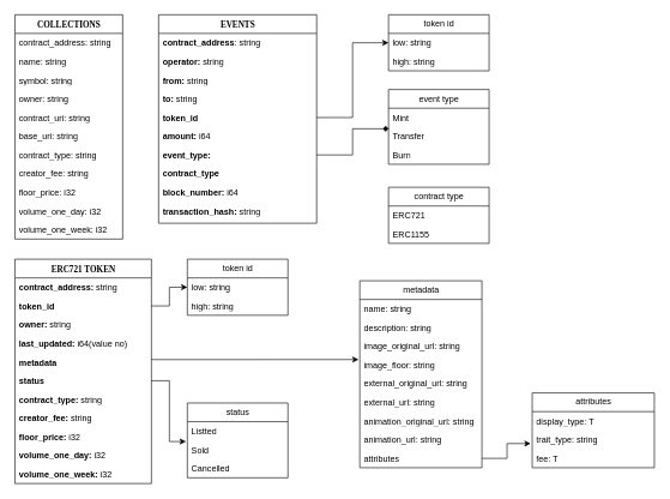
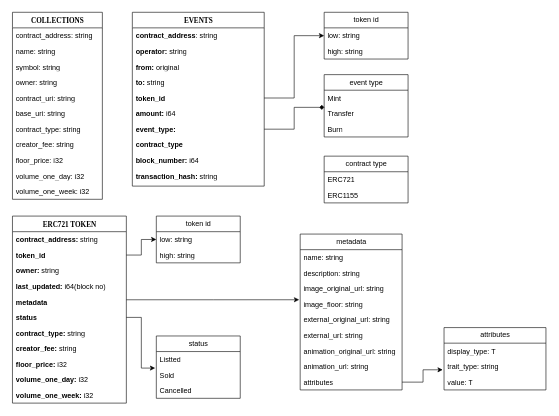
  <mxCell id="0" />
  <mxCell id="1" parent="0" />
  <mxCell id="2" value="COLLECTIONS" style="swimlane;html=1;fontStyle=1;align=center;verticalAlign=top;childLayout=stackLayout;horizontal=1;startSize=26;horizontalStack=0;resizeParent=1;resizeLast=0;collapsible=1;marginBottom=0;swimlaneFillColor=#ffffff;rounded=0;shadow=0;comic=0;labelBackgroundColor=none;strokeWidth=1;fillColor=none;fontFamily=Verdana;fontSize=12" parent="1" vertex="1"><mxGeometry x="20" y="20" width="150" height="312" as="geometry"><mxRectangle x="40" y="40" width="140" height="30" as="alternateBounds" /></mxGeometry></mxCell>
  <mxCell id="3" value="contract_address: string" style="text;html=1;strokeColor=none;fillColor=none;align=left;verticalAlign=top;spacingLeft=4;spacingRight=4;whiteSpace=wrap;overflow=hidden;rotatable=0;points=[[0,0.5],[1,0.5]];portConstraint=eastwest;" parent="2" vertex="1"><mxGeometry y="26" width="150" height="26" as="geometry" /></mxCell>
  <mxCell id="4" value="name: string&lt;br&gt;" style="text;html=1;strokeColor=none;fillColor=none;align=left;verticalAlign=top;spacingLeft=4;spacingRight=4;whiteSpace=wrap;overflow=hidden;rotatable=0;points=[[0,0.5],[1,0.5]];portConstraint=eastwest;" parent="2" vertex="1"><mxGeometry y="52" width="150" height="26" as="geometry" /></mxCell>
  <mxCell id="5" value="symbol: string" style="text;html=1;strokeColor=none;fillColor=none;align=left;verticalAlign=top;spacingLeft=4;spacingRight=4;whiteSpace=wrap;overflow=hidden;rotatable=0;points=[[0,0.5],[1,0.5]];portConstraint=eastwest;" parent="2" vertex="1"><mxGeometry y="78" width="150" height="26" as="geometry" /></mxCell>
  <mxCell id="6" value="owner: string" style="text;html=1;strokeColor=none;fillColor=none;align=left;verticalAlign=top;spacingLeft=4;spacingRight=4;whiteSpace=wrap;overflow=hidden;rotatable=0;points=[[0,0.5],[1,0.5]];portConstraint=eastwest;" parent="2" vertex="1"><mxGeometry y="104" width="150" height="26" as="geometry" /></mxCell>
  <mxCell id="7" value="contract_uri: string" style="text;html=1;strokeColor=none;fillColor=none;align=left;verticalAlign=top;spacingLeft=4;spacingRight=4;whiteSpace=wrap;overflow=hidden;rotatable=0;points=[[0,0.5],[1,0.5]];portConstraint=eastwest;" parent="2" vertex="1"><mxGeometry y="130" width="150" height="26" as="geometry" /></mxCell>
  <mxCell id="8" value="base_uri: string" style="text;html=1;strokeColor=none;fillColor=none;align=left;verticalAlign=top;spacingLeft=4;spacingRight=4;whiteSpace=wrap;overflow=hidden;rotatable=0;points=[[0,0.5],[1,0.5]];portConstraint=eastwest;" parent="2" vertex="1"><mxGeometry y="156" width="150" height="26" as="geometry" /></mxCell>
  <mxCell id="9" value="contract_type: string&lt;span style=&quot;white-space: pre;&quot;&gt; &lt;/span&gt;" style="text;html=1;strokeColor=none;fillColor=none;align=left;verticalAlign=top;spacingLeft=4;spacingRight=4;whiteSpace=wrap;overflow=hidden;rotatable=0;points=[[0,0.5],[1,0.5]];portConstraint=eastwest;" parent="2" vertex="1"><mxGeometry y="182" width="150" height="26" as="geometry" /></mxCell>
  <mxCell id="10" value="creator_fee: string" style="text;html=1;strokeColor=none;fillColor=none;align=left;verticalAlign=top;spacingLeft=4;spacingRight=4;whiteSpace=wrap;overflow=hidden;rotatable=0;points=[[0,0.5],[1,0.5]];portConstraint=eastwest;" vertex="1" parent="2"><mxGeometry y="208" width="150" height="26" as="geometry" /></mxCell>
  <mxCell id="11" value="floor_price: i32" style="text;html=1;strokeColor=none;fillColor=none;align=left;verticalAlign=top;spacingLeft=4;spacingRight=4;whiteSpace=wrap;overflow=hidden;rotatable=0;points=[[0,0.5],[1,0.5]];portConstraint=eastwest;" vertex="1" parent="2"><mxGeometry y="234" width="150" height="26" as="geometry" /></mxCell>
  <mxCell id="12" value="volume_one_day: i32" style="text;html=1;strokeColor=none;fillColor=none;align=left;verticalAlign=top;spacingLeft=4;spacingRight=4;whiteSpace=wrap;overflow=hidden;rotatable=0;points=[[0,0.5],[1,0.5]];portConstraint=eastwest;" vertex="1" parent="2"><mxGeometry y="260" width="150" height="26" as="geometry" /></mxCell>
  <mxCell id="13" value="volume_one_week: i32" style="text;html=1;strokeColor=none;fillColor=none;align=left;verticalAlign=top;spacingLeft=4;spacingRight=4;whiteSpace=wrap;overflow=hidden;rotatable=0;points=[[0,0.5],[1,0.5]];portConstraint=eastwest;" vertex="1" parent="2"><mxGeometry y="286" width="150" height="26" as="geometry" /></mxCell>
  <mxCell id="14" value="EVENTS" style="swimlane;html=1;fontStyle=1;align=center;verticalAlign=top;childLayout=stackLayout;horizontal=1;startSize=26;horizontalStack=0;resizeParent=1;resizeLast=0;collapsible=1;marginBottom=0;swimlaneFillColor=#ffffff;rounded=0;shadow=0;comic=0;labelBackgroundColor=none;strokeWidth=1;fillColor=none;fontFamily=Verdana;fontSize=12" vertex="1" parent="1"><mxGeometry x="220" y="20" width="220" height="290" as="geometry"><mxRectangle x="240" y="40" width="90" height="30" as="alternateBounds" /></mxGeometry></mxCell>
  <mxCell id="15" value="&lt;b&gt;contract_address&lt;/b&gt;: string" style="text;html=1;strokeColor=none;fillColor=none;align=left;verticalAlign=top;spacingLeft=4;spacingRight=4;whiteSpace=wrap;overflow=hidden;rotatable=0;points=[[0,0.5],[1,0.5]];portConstraint=eastwest;" vertex="1" parent="14"><mxGeometry y="26" width="220" height="26" as="geometry" /></mxCell>
  <mxCell id="16" value="&lt;b&gt;operator: &lt;/b&gt;string" style="text;html=1;strokeColor=none;fillColor=none;align=left;verticalAlign=top;spacingLeft=4;spacingRight=4;whiteSpace=wrap;overflow=hidden;rotatable=0;points=[[0,0.5],[1,0.5]];portConstraint=eastwest;" vertex="1" parent="14"><mxGeometry y="52" width="220" height="26" as="geometry" /></mxCell>
- <mxCell id="17" value="&lt;b&gt;from:&lt;/b&gt; string" style="text;html=1;strokeColor=none;fillColor=none;align=left;verticalAlign=top;spacingLeft=4;spacingRight=4;whiteSpace=wrap;overflow=hidden;rotatable=0;points=[[0,0.5],[1,0.5]];portConstraint=eastwest;" vertex="1" parent="14"><mxGeometry y="78" width="220" height="26" as="geometry" /></mxCell>
+ <mxCell id="17" value="&lt;b&gt;from:&lt;/b&gt; original" style="text;html=1;strokeColor=none;fillColor=none;align=left;verticalAlign=top;spacingLeft=4;spacingRight=4;whiteSpace=wrap;overflow=hidden;rotatable=0;points=[[0,0.5],[1,0.5]];portConstraint=eastwest;" vertex="1" parent="14"><mxGeometry y="78" width="220" height="26" as="geometry" /></mxCell>
  <mxCell id="18" value="&lt;b&gt;to: &lt;/b&gt;string" style="text;html=1;strokeColor=none;fillColor=none;align=left;verticalAlign=top;spacingLeft=4;spacingRight=4;whiteSpace=wrap;overflow=hidden;rotatable=0;points=[[0,0.5],[1,0.5]];portConstraint=eastwest;" vertex="1" parent="14"><mxGeometry y="104" width="220" height="26" as="geometry" /></mxCell>
  <mxCell id="19" value="&lt;b&gt;token_id&lt;/b&gt;" style="text;html=1;strokeColor=none;fillColor=none;align=left;verticalAlign=top;spacingLeft=4;spacingRight=4;whiteSpace=wrap;overflow=hidden;rotatable=0;points=[[0,0.5],[1,0.5]];portConstraint=eastwest;" vertex="1" parent="14"><mxGeometry y="130" width="220" height="26" as="geometry" /></mxCell>
  <mxCell id="20" value="&lt;b&gt;amount:&lt;/b&gt; i64" style="text;html=1;strokeColor=none;fillColor=none;align=left;verticalAlign=top;spacingLeft=4;spacingRight=4;whiteSpace=wrap;overflow=hidden;rotatable=0;points=[[0,0.5],[1,0.5]];portConstraint=eastwest;" vertex="1" parent="14"><mxGeometry y="156" width="220" height="26" as="geometry" /></mxCell>
  <mxCell id="21" value="&lt;b&gt;event_type:&lt;/b&gt;&amp;nbsp;" style="text;html=1;strokeColor=none;fillColor=none;align=left;verticalAlign=top;spacingLeft=4;spacingRight=4;whiteSpace=wrap;overflow=hidden;rotatable=0;points=[[0,0.5],[1,0.5]];portConstraint=eastwest;" vertex="1" parent="14"><mxGeometry y="182" width="220" height="26" as="geometry" /></mxCell>
  <mxCell id="22" value="&lt;b&gt;contract_type&lt;/b&gt;" style="text;html=1;strokeColor=none;fillColor=none;align=left;verticalAlign=top;spacingLeft=4;spacingRight=4;whiteSpace=wrap;overflow=hidden;rotatable=0;points=[[0,0.5],[1,0.5]];portConstraint=eastwest;" vertex="1" parent="14"><mxGeometry y="208" width="220" height="26" as="geometry" /></mxCell>
  <mxCell id="23" value="&lt;b&gt;block_number:&lt;/b&gt; i64" style="text;html=1;strokeColor=none;fillColor=none;align=left;verticalAlign=top;spacingLeft=4;spacingRight=4;whiteSpace=wrap;overflow=hidden;rotatable=0;points=[[0,0.5],[1,0.5]];portConstraint=eastwest;" vertex="1" parent="14"><mxGeometry y="234" width="220" height="26" as="geometry" /></mxCell>
  <mxCell id="24" value="&lt;b&gt;transaction_hash: &lt;/b&gt;string" style="text;html=1;strokeColor=none;fillColor=none;align=left;verticalAlign=top;spacingLeft=4;spacingRight=4;whiteSpace=wrap;overflow=hidden;rotatable=0;points=[[0,0.5],[1,0.5]];portConstraint=eastwest;" vertex="1" parent="14"><mxGeometry y="260" width="220" height="26" as="geometry" /></mxCell>
  <mxCell id="25" value="ERC721 TOKEN" style="swimlane;html=1;fontStyle=1;align=center;verticalAlign=top;childLayout=stackLayout;horizontal=1;startSize=26;horizontalStack=0;resizeParent=1;resizeLast=0;collapsible=1;marginBottom=0;swimlaneFillColor=#ffffff;rounded=0;shadow=0;comic=0;labelBackgroundColor=none;strokeWidth=1;fillColor=none;fontFamily=Verdana;fontSize=12" vertex="1" parent="1"><mxGeometry x="20" y="360" width="190" height="312" as="geometry" /></mxCell>
  <mxCell id="26" value="&lt;b&gt;contract_address: &lt;/b&gt;string" style="text;html=1;strokeColor=none;fillColor=none;align=left;verticalAlign=top;spacingLeft=4;spacingRight=4;whiteSpace=wrap;overflow=hidden;rotatable=0;points=[[0,0.5],[1,0.5]];portConstraint=eastwest;" vertex="1" parent="25"><mxGeometry y="26" width="190" height="26" as="geometry" /></mxCell>
  <mxCell id="27" value="&lt;b&gt;token_id&lt;/b&gt;" style="text;html=1;strokeColor=none;fillColor=none;align=left;verticalAlign=top;spacingLeft=4;spacingRight=4;whiteSpace=wrap;overflow=hidden;rotatable=0;points=[[0,0.5],[1,0.5]];portConstraint=eastwest;" vertex="1" parent="25"><mxGeometry y="52" width="190" height="26" as="geometry" /></mxCell>
  <mxCell id="28" value="&lt;b&gt;owner:&lt;/b&gt; string" style="text;html=1;strokeColor=none;fillColor=none;align=left;verticalAlign=top;spacingLeft=4;spacingRight=4;whiteSpace=wrap;overflow=hidden;rotatable=0;points=[[0,0.5],[1,0.5]];portConstraint=eastwest;" vertex="1" parent="25"><mxGeometry y="78" width="190" height="26" as="geometry" /></mxCell>
- <mxCell id="29" value="&lt;b&gt;last_updated:&lt;/b&gt; i64(value no)" style="text;html=1;strokeColor=none;fillColor=none;align=left;verticalAlign=top;spacingLeft=4;spacingRight=4;whiteSpace=wrap;overflow=hidden;rotatable=0;points=[[0,0.5],[1,0.5]];portConstraint=eastwest;" vertex="1" parent="25"><mxGeometry y="104" width="190" height="26" as="geometry" /></mxCell>
+ <mxCell id="29" value="&lt;b&gt;last_updated:&lt;/b&gt; i64(block no)" style="text;html=1;strokeColor=none;fillColor=none;align=left;verticalAlign=top;spacingLeft=4;spacingRight=4;whiteSpace=wrap;overflow=hidden;rotatable=0;points=[[0,0.5],[1,0.5]];portConstraint=eastwest;" vertex="1" parent="25"><mxGeometry y="104" width="190" height="26" as="geometry" /></mxCell>
  <mxCell id="30" value="&lt;b&gt;metadata&lt;/b&gt;" style="text;html=1;strokeColor=none;fillColor=none;align=left;verticalAlign=top;spacingLeft=4;spacingRight=4;whiteSpace=wrap;overflow=hidden;rotatable=0;points=[[0,0.5],[1,0.5]];portConstraint=eastwest;" vertex="1" parent="25"><mxGeometry y="130" width="190" height="26" as="geometry" /></mxCell>
  <mxCell id="31" value="&lt;b&gt;status&lt;/b&gt;" style="text;html=1;strokeColor=none;fillColor=none;align=left;verticalAlign=top;spacingLeft=4;spacingRight=4;whiteSpace=wrap;overflow=hidden;rotatable=0;points=[[0,0.5],[1,0.5]];portConstraint=eastwest;" vertex="1" parent="25"><mxGeometry y="156" width="190" height="26" as="geometry" /></mxCell>
  <mxCell id="32" value="&lt;b&gt;contract_type:&lt;/b&gt; string&lt;span style=&quot;white-space: pre;&quot;&gt; &lt;/span&gt;" style="text;html=1;strokeColor=none;fillColor=none;align=left;verticalAlign=top;spacingLeft=4;spacingRight=4;whiteSpace=wrap;overflow=hidden;rotatable=0;points=[[0,0.5],[1,0.5]];portConstraint=eastwest;" vertex="1" parent="25"><mxGeometry y="182" width="190" height="26" as="geometry" /></mxCell>
  <mxCell id="33" value="&lt;b&gt;creator_fee:&lt;/b&gt; string" style="text;html=1;strokeColor=none;fillColor=none;align=left;verticalAlign=top;spacingLeft=4;spacingRight=4;whiteSpace=wrap;overflow=hidden;rotatable=0;points=[[0,0.5],[1,0.5]];portConstraint=eastwest;" vertex="1" parent="25"><mxGeometry y="208" width="190" height="26" as="geometry" /></mxCell>
  <mxCell id="34" value="&lt;b&gt;floor_price:&lt;/b&gt; i32" style="text;html=1;strokeColor=none;fillColor=none;align=left;verticalAlign=top;spacingLeft=4;spacingRight=4;whiteSpace=wrap;overflow=hidden;rotatable=0;points=[[0,0.5],[1,0.5]];portConstraint=eastwest;" vertex="1" parent="25"><mxGeometry y="234" width="190" height="26" as="geometry" /></mxCell>
  <mxCell id="35" value="&lt;b&gt;volume_one_day:&lt;/b&gt; i32" style="text;html=1;strokeColor=none;fillColor=none;align=left;verticalAlign=top;spacingLeft=4;spacingRight=4;whiteSpace=wrap;overflow=hidden;rotatable=0;points=[[0,0.5],[1,0.5]];portConstraint=eastwest;" vertex="1" parent="25"><mxGeometry y="260" width="190" height="26" as="geometry" /></mxCell>
  <mxCell id="36" value="&lt;b&gt;volume_one_week:&lt;/b&gt; i32" style="text;html=1;strokeColor=none;fillColor=none;align=left;verticalAlign=top;spacingLeft=4;spacingRight=4;whiteSpace=wrap;overflow=hidden;rotatable=0;points=[[0,0.5],[1,0.5]];portConstraint=eastwest;" vertex="1" parent="25"><mxGeometry y="286" width="190" height="26" as="geometry" /></mxCell>
  <mxCell id="37" value="token id" style="swimlane;fontStyle=0;childLayout=stackLayout;horizontal=1;startSize=26;fillColor=none;horizontalStack=0;resizeParent=1;resizeParentMax=0;resizeLast=0;collapsible=1;marginBottom=0;html=1;" vertex="1" parent="1"><mxGeometry x="540" y="20" width="140" height="78" as="geometry"><mxRectangle x="560" y="40" width="80" height="30" as="alternateBounds" /></mxGeometry></mxCell>
  <mxCell id="38" value="low: string" style="text;strokeColor=none;fillColor=none;align=left;verticalAlign=top;spacingLeft=4;spacingRight=4;overflow=hidden;rotatable=0;points=[[0,0.5],[1,0.5]];portConstraint=eastwest;whiteSpace=wrap;html=1;" vertex="1" parent="37"><mxGeometry y="26" width="140" height="26" as="geometry" /></mxCell>
  <mxCell id="39" value="high: string" style="text;strokeColor=none;fillColor=none;align=left;verticalAlign=top;spacingLeft=4;spacingRight=4;overflow=hidden;rotatable=0;points=[[0,0.5],[1,0.5]];portConstraint=eastwest;whiteSpace=wrap;html=1;" vertex="1" parent="37"><mxGeometry y="52" width="140" height="26" as="geometry" /></mxCell>
  <mxCell id="40" style="edgeStyle=orthogonalEdgeStyle;rounded=0;orthogonalLoop=1;jettySize=auto;html=1;entryX=0;entryY=0.5;entryDx=0;entryDy=0;" edge="1" parent="1" source="19" target="38"><mxGeometry relative="1" as="geometry"><mxPoint x="510" y="163" as="targetPoint" /></mxGeometry></mxCell>
  <mxCell id="41" value="event type" style="swimlane;fontStyle=0;childLayout=stackLayout;horizontal=1;startSize=26;fillColor=none;horizontalStack=0;resizeParent=1;resizeParentMax=0;resizeLast=0;collapsible=1;marginBottom=0;html=1;" vertex="1" parent="1"><mxGeometry x="540" y="124" width="140" height="104" as="geometry"><mxRectangle x="560" y="144" width="100" height="30" as="alternateBounds" /></mxGeometry></mxCell>
  <mxCell id="42" value="Mint" style="text;strokeColor=none;fillColor=none;align=left;verticalAlign=top;spacingLeft=4;spacingRight=4;overflow=hidden;rotatable=0;points=[[0,0.5],[1,0.5]];portConstraint=eastwest;whiteSpace=wrap;html=1;" vertex="1" parent="41"><mxGeometry y="26" width="140" height="26" as="geometry" /></mxCell>
  <mxCell id="43" value="Transfer" style="text;strokeColor=none;fillColor=none;align=left;verticalAlign=top;spacingLeft=4;spacingRight=4;overflow=hidden;rotatable=0;points=[[0,0.5],[1,0.5]];portConstraint=eastwest;whiteSpace=wrap;html=1;" vertex="1" parent="41"><mxGeometry y="52" width="140" height="26" as="geometry" /></mxCell>
  <mxCell id="44" value="Burn" style="text;strokeColor=none;fillColor=none;align=left;verticalAlign=top;spacingLeft=4;spacingRight=4;overflow=hidden;rotatable=0;points=[[0,0.5],[1,0.5]];portConstraint=eastwest;whiteSpace=wrap;html=1;" vertex="1" parent="41"><mxGeometry y="78" width="140" height="26" as="geometry" /></mxCell>
  <mxCell id="45" style="edgeStyle=orthogonalEdgeStyle;rounded=0;orthogonalLoop=1;jettySize=auto;html=1;entryX=0.002;entryY=1.099;entryDx=0;entryDy=0;entryPerimeter=0;endArrow=diamond;" edge="1" parent="1" source="21" target="42"><mxGeometry relative="1" as="geometry" /></mxCell>
  <mxCell id="46" value="contract type" style="swimlane;fontStyle=0;childLayout=stackLayout;horizontal=1;startSize=26;fillColor=none;horizontalStack=0;resizeParent=1;resizeParentMax=0;resizeLast=0;collapsible=1;marginBottom=0;html=1;" vertex="1" parent="1"><mxGeometry x="540" y="260" width="140" height="78" as="geometry"><mxRectangle x="560" y="280" width="110" height="30" as="alternateBounds" /></mxGeometry></mxCell>
  <mxCell id="47" value="ERC721" style="text;strokeColor=none;fillColor=none;align=left;verticalAlign=top;spacingLeft=4;spacingRight=4;overflow=hidden;rotatable=0;points=[[0,0.5],[1,0.5]];portConstraint=eastwest;whiteSpace=wrap;html=1;" vertex="1" parent="46"><mxGeometry y="26" width="140" height="26" as="geometry" /></mxCell>
  <mxCell id="48" value="ERC1155" style="text;strokeColor=none;fillColor=none;align=left;verticalAlign=top;spacingLeft=4;spacingRight=4;overflow=hidden;rotatable=0;points=[[0,0.5],[1,0.5]];portConstraint=eastwest;whiteSpace=wrap;html=1;" vertex="1" parent="46"><mxGeometry y="52" width="140" height="26" as="geometry" /></mxCell>
  <mxCell id="49" value="status" style="swimlane;fontStyle=0;childLayout=stackLayout;horizontal=1;startSize=26;fillColor=none;horizontalStack=0;resizeParent=1;resizeParentMax=0;resizeLast=0;collapsible=1;marginBottom=0;html=1;" vertex="1" parent="1"><mxGeometry x="260" y="560" width="140" height="104" as="geometry"><mxRectangle x="560" y="144" width="100" height="30" as="alternateBounds" /></mxGeometry></mxCell>
  <mxCell id="50" value="Listted" style="text;strokeColor=none;fillColor=none;align=left;verticalAlign=top;spacingLeft=4;spacingRight=4;overflow=hidden;rotatable=0;points=[[0,0.5],[1,0.5]];portConstraint=eastwest;whiteSpace=wrap;html=1;" vertex="1" parent="49"><mxGeometry y="26" width="140" height="26" as="geometry" /></mxCell>
  <mxCell id="51" value="Sold" style="text;strokeColor=none;fillColor=none;align=left;verticalAlign=top;spacingLeft=4;spacingRight=4;overflow=hidden;rotatable=0;points=[[0,0.5],[1,0.5]];portConstraint=eastwest;whiteSpace=wrap;html=1;" vertex="1" parent="49"><mxGeometry y="52" width="140" height="26" as="geometry" /></mxCell>
  <mxCell id="52" value="Cancelled" style="text;strokeColor=none;fillColor=none;align=left;verticalAlign=top;spacingLeft=4;spacingRight=4;overflow=hidden;rotatable=0;points=[[0,0.5],[1,0.5]];portConstraint=eastwest;whiteSpace=wrap;html=1;" vertex="1" parent="49"><mxGeometry y="78" width="140" height="26" as="geometry" /></mxCell>
  <mxCell id="53" value="metadata" style="swimlane;fontStyle=0;childLayout=stackLayout;horizontal=1;startSize=26;fillColor=none;horizontalStack=0;resizeParent=1;resizeParentMax=0;resizeLast=0;collapsible=1;marginBottom=0;html=1;" vertex="1" parent="1"><mxGeometry x="500" y="390" width="170" height="260" as="geometry"><mxRectangle x="560" y="40" width="80" height="30" as="alternateBounds" /></mxGeometry></mxCell>
  <mxCell id="54" value="name: string" style="text;strokeColor=none;fillColor=none;align=left;verticalAlign=top;spacingLeft=4;spacingRight=4;overflow=hidden;rotatable=0;points=[[0,0.5],[1,0.5]];portConstraint=eastwest;whiteSpace=wrap;html=1;" vertex="1" parent="53"><mxGeometry y="26" width="170" height="26" as="geometry" /></mxCell>
  <mxCell id="55" value="description: string" style="text;strokeColor=none;fillColor=none;align=left;verticalAlign=top;spacingLeft=4;spacingRight=4;overflow=hidden;rotatable=0;points=[[0,0.5],[1,0.5]];portConstraint=eastwest;whiteSpace=wrap;html=1;" vertex="1" parent="53"><mxGeometry y="52" width="170" height="26" as="geometry" /></mxCell>
  <mxCell id="56" value="image_original_url: string" style="text;strokeColor=none;fillColor=none;align=left;verticalAlign=top;spacingLeft=4;spacingRight=4;overflow=hidden;rotatable=0;points=[[0,0.5],[1,0.5]];portConstraint=eastwest;whiteSpace=wrap;html=1;" vertex="1" parent="53"><mxGeometry y="78" width="170" height="26" as="geometry" /></mxCell>
  <mxCell id="57" value="image_floor: string" style="text;strokeColor=none;fillColor=none;align=left;verticalAlign=top;spacingLeft=4;spacingRight=4;overflow=hidden;rotatable=0;points=[[0,0.5],[1,0.5]];portConstraint=eastwest;whiteSpace=wrap;html=1;" vertex="1" parent="53"><mxGeometry y="104" width="170" height="26" as="geometry" /></mxCell>
  <mxCell id="58" value="external_original_url: string" style="text;strokeColor=none;fillColor=none;align=left;verticalAlign=top;spacingLeft=4;spacingRight=4;overflow=hidden;rotatable=0;points=[[0,0.5],[1,0.5]];portConstraint=eastwest;whiteSpace=wrap;html=1;" vertex="1" parent="53"><mxGeometry y="130" width="170" height="26" as="geometry" /></mxCell>
  <mxCell id="59" value="external_url: string" style="text;strokeColor=none;fillColor=none;align=left;verticalAlign=top;spacingLeft=4;spacingRight=4;overflow=hidden;rotatable=0;points=[[0,0.5],[1,0.5]];portConstraint=eastwest;whiteSpace=wrap;html=1;" vertex="1" parent="53"><mxGeometry y="156" width="170" height="26" as="geometry" /></mxCell>
  <mxCell id="60" value="animation_original_url: string&amp;nbsp;" style="text;strokeColor=none;fillColor=none;align=left;verticalAlign=top;spacingLeft=4;spacingRight=4;overflow=hidden;rotatable=0;points=[[0,0.5],[1,0.5]];portConstraint=eastwest;whiteSpace=wrap;html=1;" vertex="1" parent="53"><mxGeometry y="182" width="170" height="26" as="geometry" /></mxCell>
  <mxCell id="61" value="animation_url: string" style="text;strokeColor=none;fillColor=none;align=left;verticalAlign=top;spacingLeft=4;spacingRight=4;overflow=hidden;rotatable=0;points=[[0,0.5],[1,0.5]];portConstraint=eastwest;whiteSpace=wrap;html=1;" vertex="1" parent="53"><mxGeometry y="208" width="170" height="26" as="geometry" /></mxCell>
  <mxCell id="62" value="attributes" style="text;strokeColor=none;fillColor=none;align=left;verticalAlign=top;spacingLeft=4;spacingRight=4;overflow=hidden;rotatable=0;points=[[0,0.5],[1,0.5]];portConstraint=eastwest;whiteSpace=wrap;html=1;" vertex="1" parent="53"><mxGeometry y="234" width="170" height="26" as="geometry" /></mxCell>
  <mxCell id="63" value="token id" style="swimlane;fontStyle=0;childLayout=stackLayout;horizontal=1;startSize=26;fillColor=none;horizontalStack=0;resizeParent=1;resizeParentMax=0;resizeLast=0;collapsible=1;marginBottom=0;html=1;" vertex="1" parent="1"><mxGeometry x="260" y="360" width="140" height="78" as="geometry"><mxRectangle x="560" y="40" width="80" height="30" as="alternateBounds" /></mxGeometry></mxCell>
  <mxCell id="64" value="low: string" style="text;strokeColor=none;fillColor=none;align=left;verticalAlign=top;spacingLeft=4;spacingRight=4;overflow=hidden;rotatable=0;points=[[0,0.5],[1,0.5]];portConstraint=eastwest;whiteSpace=wrap;html=1;" vertex="1" parent="63"><mxGeometry y="26" width="140" height="26" as="geometry" /></mxCell>
  <mxCell id="65" value="high: string" style="text;strokeColor=none;fillColor=none;align=left;verticalAlign=top;spacingLeft=4;spacingRight=4;overflow=hidden;rotatable=0;points=[[0,0.5],[1,0.5]];portConstraint=eastwest;whiteSpace=wrap;html=1;" vertex="1" parent="63"><mxGeometry y="52" width="140" height="26" as="geometry" /></mxCell>
  <mxCell id="66" style="edgeStyle=orthogonalEdgeStyle;rounded=0;orthogonalLoop=1;jettySize=auto;html=1;exitX=1;exitY=0.5;exitDx=0;exitDy=0;entryX=0;entryY=0.5;entryDx=0;entryDy=0;" edge="1" parent="1" source="27" target="63"><mxGeometry relative="1" as="geometry" /></mxCell>
  <mxCell id="67" value="attributes" style="swimlane;fontStyle=0;childLayout=stackLayout;horizontal=1;startSize=26;fillColor=none;horizontalStack=0;resizeParent=1;resizeParentMax=0;resizeLast=0;collapsible=1;marginBottom=0;html=1;" vertex="1" parent="1"><mxGeometry x="740" y="546" width="170" height="104" as="geometry"><mxRectangle x="560" y="40" width="80" height="30" as="alternateBounds" /></mxGeometry></mxCell>
  <mxCell id="68" value="display_type: T" style="text;strokeColor=none;fillColor=none;align=left;verticalAlign=top;spacingLeft=4;spacingRight=4;overflow=hidden;rotatable=0;points=[[0,0.5],[1,0.5]];portConstraint=eastwest;whiteSpace=wrap;html=1;" vertex="1" parent="67"><mxGeometry y="26" width="170" height="26" as="geometry" /></mxCell>
  <mxCell id="69" value="trait_type: string" style="text;strokeColor=none;fillColor=none;align=left;verticalAlign=top;spacingLeft=4;spacingRight=4;overflow=hidden;rotatable=0;points=[[0,0.5],[1,0.5]];portConstraint=eastwest;whiteSpace=wrap;html=1;" vertex="1" parent="67"><mxGeometry y="52" width="170" height="26" as="geometry" /></mxCell>
- <mxCell id="70" value="fee: T" style="text;strokeColor=none;fillColor=none;align=left;verticalAlign=top;spacingLeft=4;spacingRight=4;overflow=hidden;rotatable=0;points=[[0,0.5],[1,0.5]];portConstraint=eastwest;whiteSpace=wrap;html=1;" vertex="1" parent="67"><mxGeometry y="78" width="170" height="26" as="geometry" /></mxCell>
+ <mxCell id="70" value="value: T" style="text;strokeColor=none;fillColor=none;align=left;verticalAlign=top;spacingLeft=4;spacingRight=4;overflow=hidden;rotatable=0;points=[[0,0.5],[1,0.5]];portConstraint=eastwest;whiteSpace=wrap;html=1;" vertex="1" parent="67"><mxGeometry y="78" width="170" height="26" as="geometry" /></mxCell>
  <mxCell id="71" style="edgeStyle=orthogonalEdgeStyle;rounded=0;orthogonalLoop=1;jettySize=auto;html=1;entryX=-0.014;entryY=1.06;entryDx=0;entryDy=0;entryPerimeter=0;" edge="1" parent="1" source="31" target="50"><mxGeometry relative="1" as="geometry" /></mxCell>
  <mxCell id="72" style="edgeStyle=orthogonalEdgeStyle;rounded=0;orthogonalLoop=1;jettySize=auto;html=1;entryX=-0.01;entryY=0.214;entryDx=0;entryDy=0;entryPerimeter=0;" edge="1" parent="1" source="30" target="57"><mxGeometry relative="1" as="geometry"><Array as="points"><mxPoint x="355" y="500" /></Array></mxGeometry></mxCell>
  <mxCell id="73" style="edgeStyle=orthogonalEdgeStyle;rounded=0;orthogonalLoop=1;jettySize=auto;html=1;entryX=-0.013;entryY=0.709;entryDx=0;entryDy=0;entryPerimeter=0;" edge="1" parent="1" source="62" target="69"><mxGeometry relative="1" as="geometry" /></mxCell>
